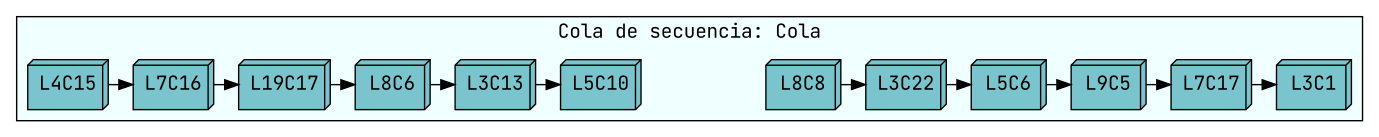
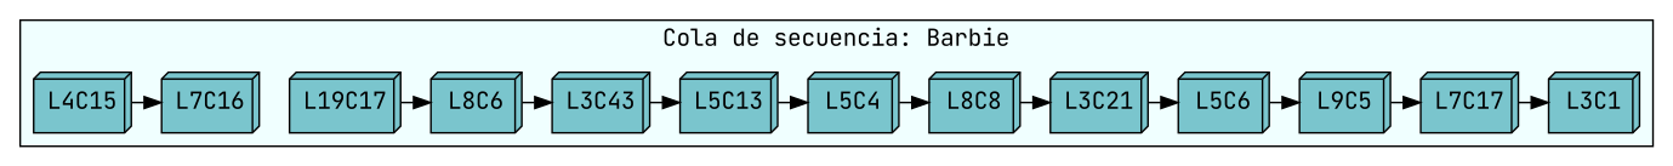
  digraph {
    fontname="JetBrains Mono"
    node [fillcollor=azure fillcolor=cadetblue3 fontname="JetBrains Mono" shape=box3d style=filled]
    edge [dir=normal fontname="JetBrains Mono"]
    n1 [label=L4C15]
    n2 [label=L7C16]
    n3 [label=L19C17]
    n4 [label=L8C6]
-   n5 [label=L3C13]
-   n6 [label=L5C10]
+   n5 [label=L3C43]
+   n6 [label=L5C13]
+   n7 [label=L5C4]
    n8 [label=L8C8]
-   n9 [label=L3C22]
+   n9 [label=L3C21]
    n10 [label=L5C6]
    n11 [label=L9C5]
    n12 [label=L7C17]
    n13 [label=L3C1]
    subgraph cluster_1 {
      bgcolor=azure
-     label="Cola de secuencia: Cola"
+     label="Cola de secuencia: Barbie"
      subgraph sub_2 {
        bgcolor=azure
        label="Cola de secuencia: Barbie"
        rank=same
        n1
        n2
        n3
        n4
        n5
        n6
+       n7
        n8
        n9
        n10
        n11
        n12
        n13
      }
    }
    n1 -> n2
-   n2 -> n3
    n3 -> n4
    n4 -> n5
    n5 -> n6
+   n6 -> n7
+   n7 -> n8
    n8 -> n9
    n9 -> n10
    n10 -> n11
    n11 -> n12
    n12 -> n13
  }
